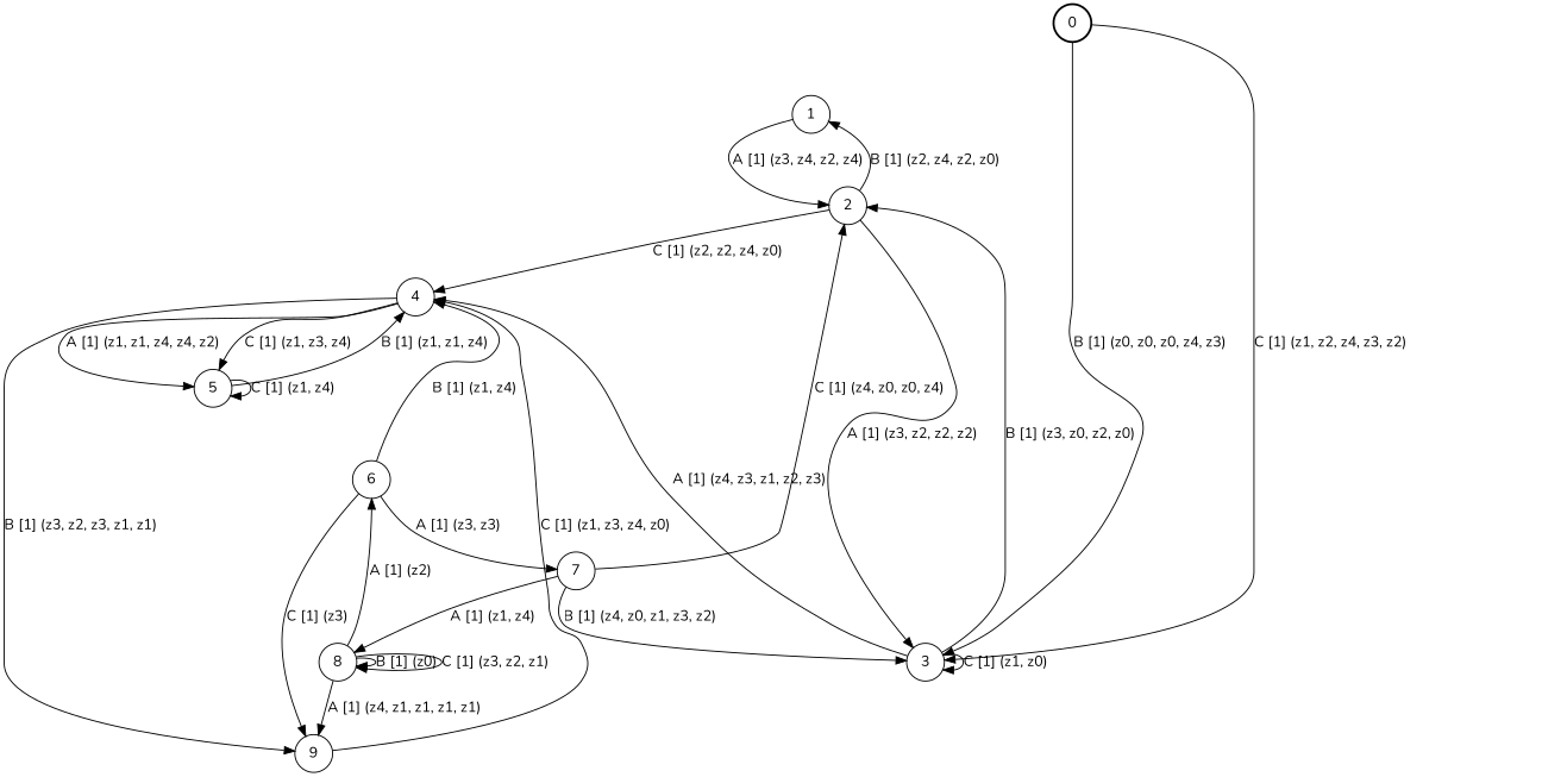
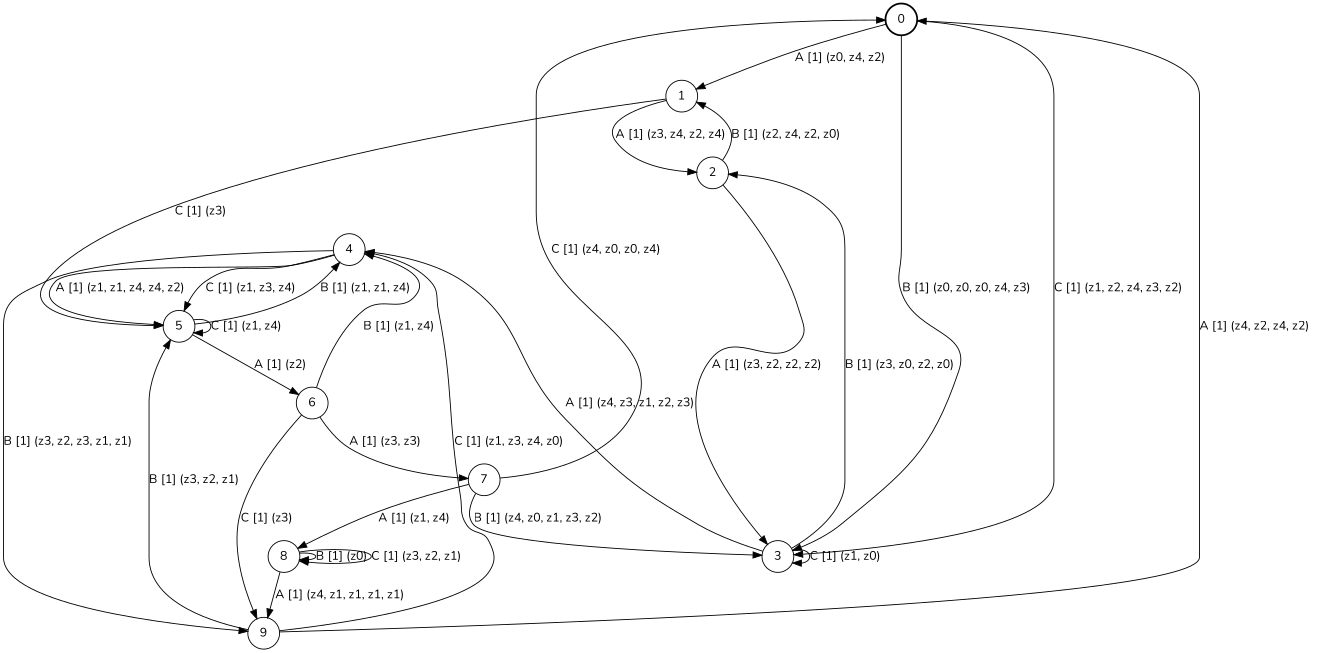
  digraph {
    fontname=Nunito
    node [fontname=Nunito shape=circle]
    edge [fontname=Nunito]
    0 [style=bold]
    1
    3
    2
    5
    4
    6
    9
    7
    8
+   0 -> 1 [label="A [1] (z0, z4, z2) "]
    0 -> 3 [label="B [1] (z0, z0, z0, z4, z3) "]
    0 -> 3 [label="C [1] (z1, z2, z4, z3, z2) "]
    1 -> 2 [label="A [1] (z3, z4, z2, z4) "]
+   1 -> 5 [label="C [1] (z3) "]
    3 -> 3 [label="C [1] (z1, z0) "]
    3 -> 2 [label="B [1] (z3, z0, z2, z0) "]
    3 -> 4 [label="A [1] (z4, z3, z1, z2, z3) "]
    2 -> 1 [label="B [1] (z2, z4, z2, z0) "]
    2 -> 3 [label="A [1] (z3, z2, z2, z2) "]
-   2 -> 4 [label="C [1] (z2, z2, z4, z0) "]
    5 -> 5 [label="C [1] (z1, z4) "]
    5 -> 4 [label="B [1] (z1, z1, z4) "]
-   8 -> 6 [label="A [1] (z2) "]
+   5 -> 6 [label="A [1] (z2) "]
    4 -> 5 [label="A [1] (z1, z1, z4, z4, z2) "]
    4 -> 5 [label="C [1] (z1, z3, z4) "]
    4 -> 9 [label="B [1] (z3, z2, z3, z1, z1) "]
    6 -> 4 [label="B [1] (z1, z4) "]
    6 -> 9 [label="C [1] (z3) "]
    6 -> 7 [label="A [1] (z3, z3) "]
+   9 -> 0 [label="A [1] (z4, z2, z4, z2) "]
+   9 -> 5 [label="B [1] (z3, z2, z1) "]
    9 -> 4 [label="C [1] (z1, z3, z4, z0) "]
-   7 -> 2 [label="C [1] (z4, z0, z0, z4) "]
+   7 -> 0 [label="C [1] (z4, z0, z0, z4) "]
    7 -> 3 [label="B [1] (z4, z0, z1, z3, z2) "]
    7 -> 8 [label="A [1] (z1, z4) "]
    8 -> 9 [label="A [1] (z4, z1, z1, z1, z1) "]
    8 -> 8 [label="B [1] (z0) "]
    8 -> 8 [label="C [1] (z3, z2, z1) "]
  }
